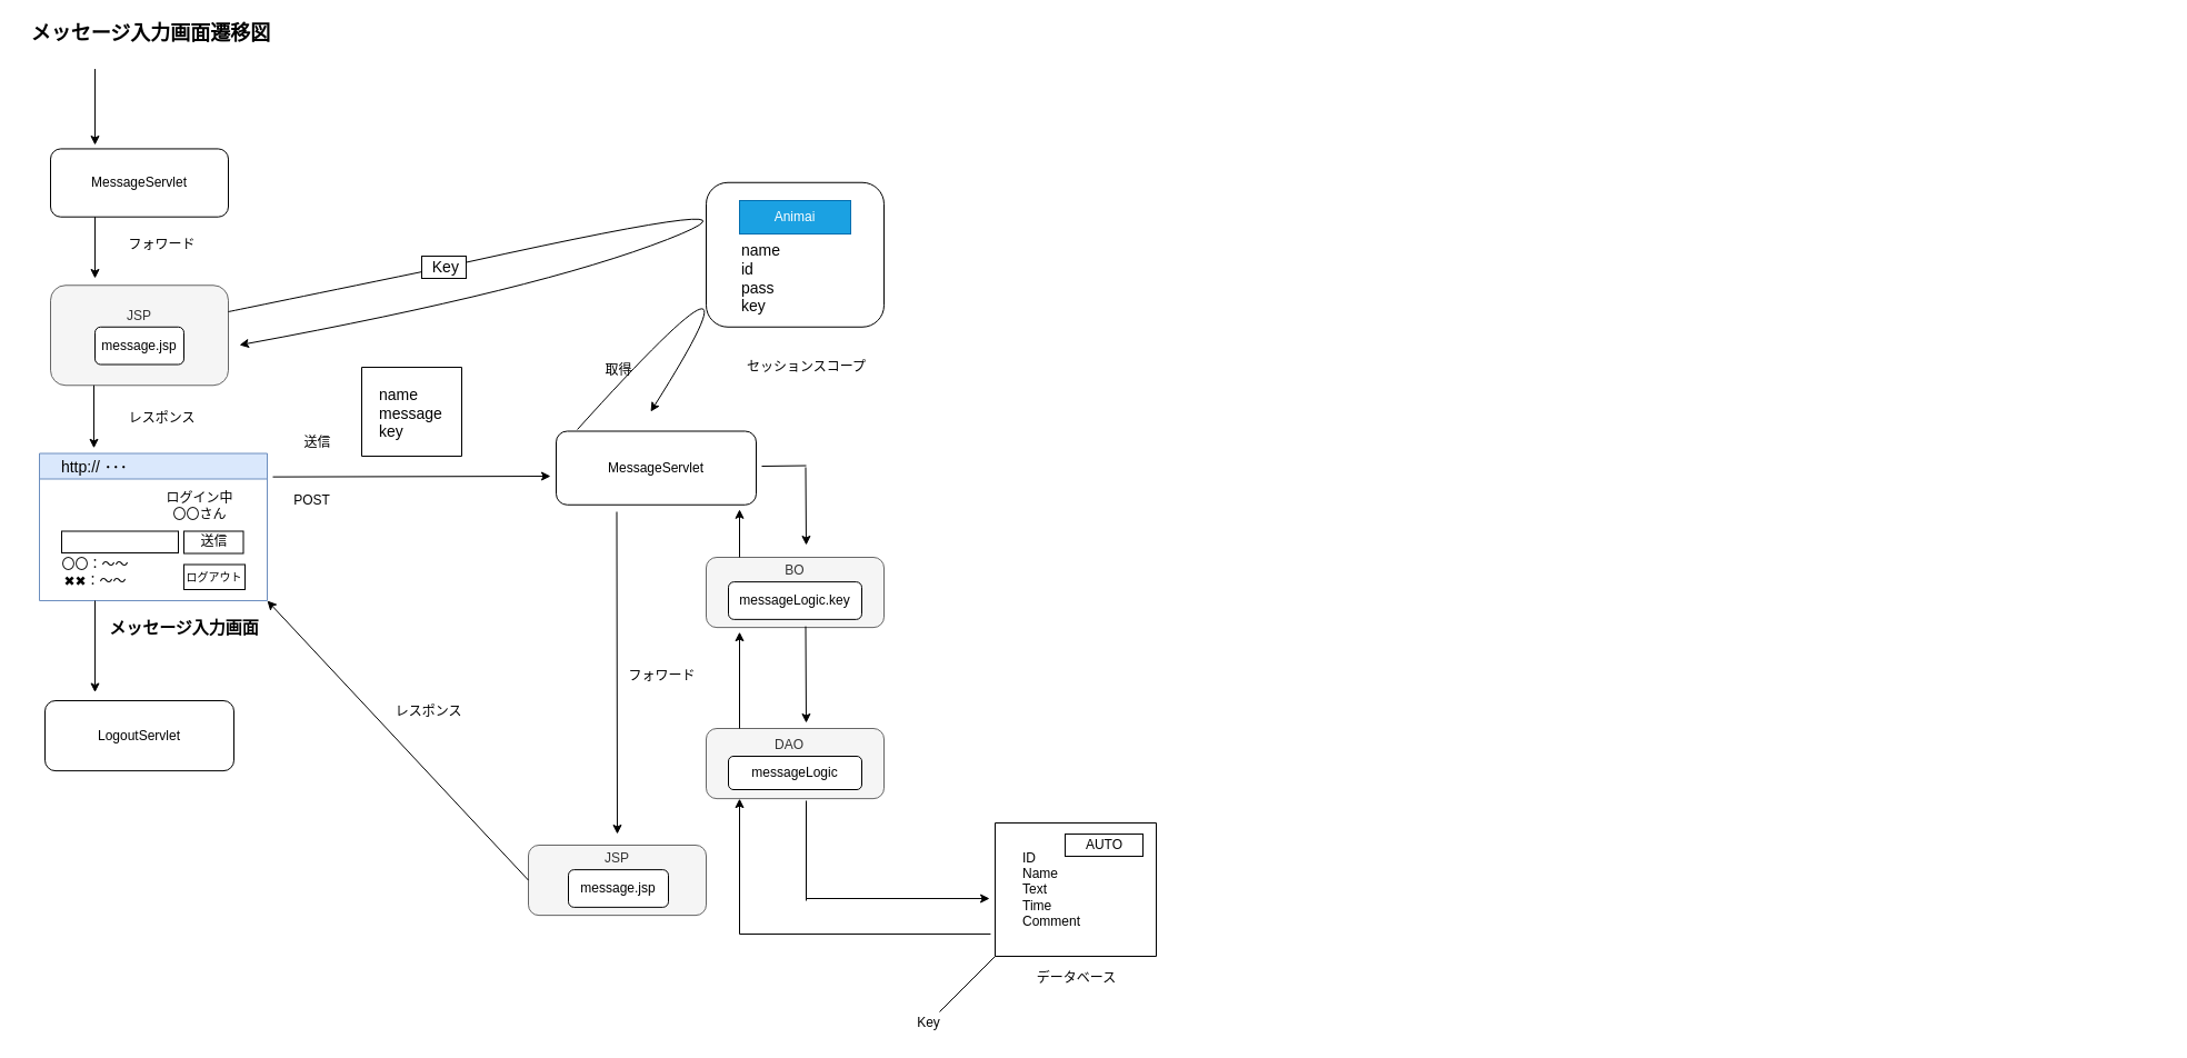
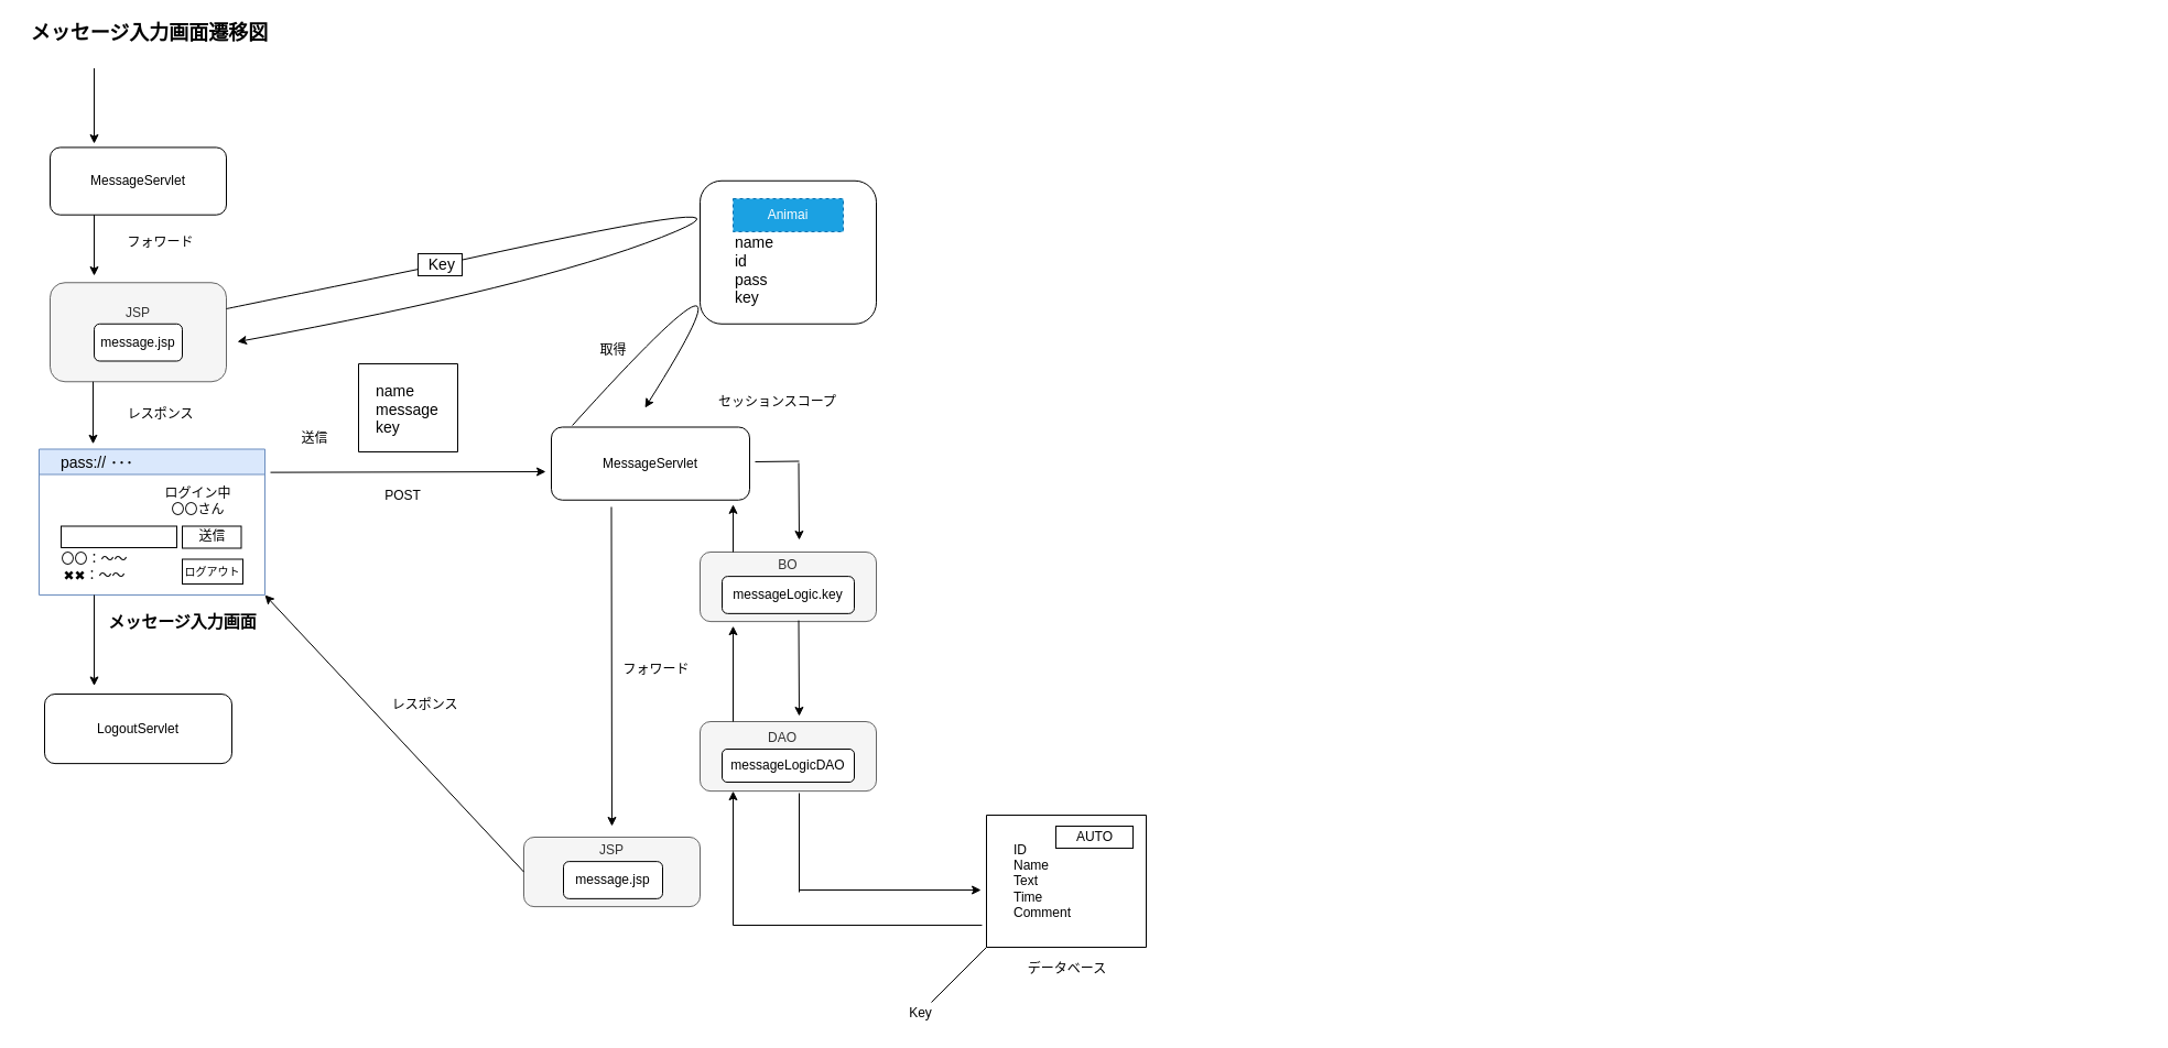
  <mxCell id="0" />
  <mxCell id="1" parent="0" />
- <mxCell id="2" value="取得" style="text;html=1;align=center;verticalAlign=middle;resizable=0;points=[];autosize=1;strokeColor=none;fillColor=none;" parent="1" vertex="1"><mxGeometry x="536" y="322.5" width="40" height="20" as="geometry" /></mxCell>
+ <mxCell id="2" value="取得" style="text;html=1;align=center;verticalAlign=middle;resizable=0;points=[];autosize=1;strokeColor=none;fillColor=none;" parent="1" vertex="1"><mxGeometry x="536" y="307.5" width="40" height="20" as="geometry" /></mxCell>
  <mxCell id="3" style="edgeStyle=orthogonalEdgeStyle;rounded=0;orthogonalLoop=1;jettySize=auto;html=1;exitX=0.5;exitY=1;exitDx=0;exitDy=0;" parent="1" edge="1"><mxGeometry relative="1" as="geometry"><mxPoint x="1946" y="348.75" as="sourcePoint" /><mxPoint x="1946" y="348.75" as="targetPoint" /></mxGeometry></mxCell>
  <mxCell id="4" value="&lt;font style=&quot;font-size: 18px&quot;&gt;&lt;b&gt;メッセージ入力画面遷移図&lt;/b&gt;&lt;/font&gt;" style="text;html=1;align=center;verticalAlign=middle;resizable=0;points=[];autosize=1;strokeColor=none;fillColor=none;" parent="1" vertex="1"><mxGeometry x="20" y="20" width="230" height="20" as="geometry" /></mxCell>
  <mxCell id="5" value="" style="endArrow=classic;html=1;rounded=0;" parent="1" edge="1"><mxGeometry width="50" height="50" relative="1" as="geometry"><mxPoint x="85" y="61.56" as="sourcePoint" /><mxPoint x="85" y="130" as="targetPoint" /></mxGeometry></mxCell>
  <mxCell id="6" value="MessageServlet" style="shape=ext;rounded=1;html=1;whiteSpace=wrap;" parent="1" vertex="1"><mxGeometry x="45" y="133.44" width="160" height="61.25" as="geometry" /></mxCell>
  <mxCell id="7" value="" style="rounded=1;whiteSpace=wrap;html=1;fillColor=#f5f5f5;fontColor=#333333;strokeColor=#666666;" parent="1" vertex="1"><mxGeometry x="45" y="256.25" width="160" height="90" as="geometry" /></mxCell>
  <mxCell id="8" value="message.jsp" style="shape=ext;rounded=1;html=1;whiteSpace=wrap;" parent="1" vertex="1"><mxGeometry x="85" y="293.75" width="80" height="33.75" as="geometry" /></mxCell>
  <mxCell id="9" value="JSP" style="rounded=1;whiteSpace=wrap;html=1;align=center;fillColor=none;fontColor=#333333;strokeColor=none;" parent="1" vertex="1"><mxGeometry x="90" y="273.75" width="70" height="20" as="geometry" /></mxCell>
  <mxCell id="10" value="" style="endArrow=classic;html=1;rounded=0;" parent="1" edge="1"><mxGeometry width="50" height="50" relative="1" as="geometry"><mxPoint x="85" y="194.69" as="sourcePoint" /><mxPoint x="85" y="250" as="targetPoint" /></mxGeometry></mxCell>
  <mxCell id="11" value="&lt;span&gt;フォワード&lt;/span&gt;" style="text;html=1;align=center;verticalAlign=middle;resizable=0;points=[];autosize=1;strokeColor=none;fillColor=none;" parent="1" vertex="1"><mxGeometry x="105" y="210" width="80" height="20" as="geometry" /></mxCell>
  <mxCell id="12" value="" style="endArrow=classic;html=1;rounded=0;" parent="1" edge="1"><mxGeometry width="50" height="50" relative="1" as="geometry"><mxPoint x="84" y="346.25" as="sourcePoint" /><mxPoint x="84" y="402.82" as="targetPoint" /></mxGeometry></mxCell>
- <mxCell id="13" value=" 　http:// ･･･" style="swimlane;labelBackgroundColor=none;fillColor=#dae8fc;startSize=23;strokeColor=#6c8ebf;fontSize=14;align=left;fontStyle=0" parent="1" vertex="1"><mxGeometry x="35" y="407.5" width="205" height="132.5" as="geometry" /></mxCell>
+ <mxCell id="13" value=" 　pass:// ･･･" style="swimlane;labelBackgroundColor=none;fillColor=#dae8fc;startSize=23;strokeColor=#6c8ebf;fontSize=14;align=left;fontStyle=0" parent="1" vertex="1"><mxGeometry x="35" y="407.5" width="205" height="132.5" as="geometry" /></mxCell>
  <mxCell id="14" value="" style="whiteSpace=wrap;html=1;" parent="13" vertex="1"><mxGeometry x="130" y="70" width="53.5" height="20" as="geometry" /></mxCell>
  <mxCell id="15" value="〇〇：～～&lt;br&gt;✖✖：～～" style="text;html=1;align=center;verticalAlign=middle;resizable=0;points=[];autosize=1;strokeColor=none;fillColor=none;" parent="13" vertex="1"><mxGeometry x="10" y="92.5" width="80" height="30" as="geometry" /></mxCell>
  <mxCell id="16" value="" style="whiteSpace=wrap;html=1;" parent="13" vertex="1"><mxGeometry x="20" y="70" width="105" height="19.5" as="geometry" /></mxCell>
  <mxCell id="17" value="送信" style="text;html=1;align=center;verticalAlign=middle;resizable=0;points=[];autosize=1;strokeColor=none;fillColor=none;" parent="13" vertex="1"><mxGeometry x="136.75" y="69.5" width="40" height="20" as="geometry" /></mxCell>
  <mxCell id="18" value="ログイン中&lt;br&gt;〇〇さん" style="text;html=1;align=center;verticalAlign=middle;resizable=0;points=[];autosize=1;strokeColor=none;fillColor=none;" parent="13" vertex="1"><mxGeometry x="103.5" y="32.5" width="80" height="30" as="geometry" /></mxCell>
  <mxCell id="19" value="" style="whiteSpace=wrap;html=1;" parent="13" vertex="1"><mxGeometry x="130" y="100" width="55" height="22.5" as="geometry" /></mxCell>
  <mxCell id="20" value="ログアウト" style="text;html=1;align=center;verticalAlign=middle;resizable=0;points=[];autosize=1;strokeColor=none;fillColor=none;fontSize=10;" parent="13" vertex="1"><mxGeometry x="121.75" y="101.25" width="70" height="20" as="geometry" /></mxCell>
  <mxCell id="21" value="&lt;span&gt;レスポンス&lt;/span&gt;" style="text;html=1;align=center;verticalAlign=middle;resizable=0;points=[];autosize=1;strokeColor=none;fillColor=none;" parent="1" vertex="1"><mxGeometry x="105" y="366.25" width="80" height="20" as="geometry" /></mxCell>
  <mxCell id="22" value="MessageServlet" style="shape=ext;rounded=1;html=1;whiteSpace=wrap;" parent="1" vertex="1"><mxGeometry x="500" y="387.5" width="180" height="66.25" as="geometry" /></mxCell>
  <mxCell id="23" value="" style="endArrow=classic;html=1;rounded=0;" parent="1" edge="1"><mxGeometry width="50" height="50" relative="1" as="geometry"><mxPoint x="245" y="428.63" as="sourcePoint" /><mxPoint x="495" y="428" as="targetPoint" /></mxGeometry></mxCell>
  <mxCell id="24" value="" style="swimlane;startSize=0;" parent="1" vertex="1"><mxGeometry x="325" y="330" width="90" height="80" as="geometry" /></mxCell>
  <mxCell id="25" value="&lt;font style=&quot;font-size: 14px&quot;&gt;&lt;br&gt;　name&lt;br&gt;　message&lt;br&gt;　key&lt;/font&gt;" style="text;html=1;align=left;verticalAlign=middle;resizable=0;points=[];autosize=1;strokeColor=none;fillColor=none;" parent="24" vertex="1"><mxGeometry y="-2.5" width="90" height="70" as="geometry" /></mxCell>
- <mxCell id="26" value="&lt;span&gt;POST&lt;/span&gt;" style="text;html=1;align=center;verticalAlign=middle;resizable=0;points=[];autosize=1;strokeColor=none;fillColor=none;" parent="1" vertex="1"><mxGeometry x="255" y="440" width="50" height="20" as="geometry" /></mxCell>
+ <mxCell id="26" value="&lt;span&gt;POST&lt;/span&gt;" style="text;html=1;align=center;verticalAlign=middle;resizable=0;points=[];autosize=1;strokeColor=none;fillColor=none;" parent="1" vertex="1"><mxGeometry x="340" y="440" width="50" height="20" as="geometry" /></mxCell>
  <mxCell id="27" value="送信&lt;br&gt;" style="text;html=1;align=center;verticalAlign=middle;resizable=0;points=[];autosize=1;strokeColor=none;fillColor=none;" parent="1" vertex="1"><mxGeometry x="265" y="387.5" width="40" height="20" as="geometry" /></mxCell>
- <mxCell id="28" value="&lt;span&gt;セッションスコープ&lt;/span&gt;" style="text;html=1;align=center;verticalAlign=middle;resizable=0;points=[];autosize=1;strokeColor=none;fillColor=none;" parent="1" vertex="1"><mxGeometry x="665" y="320" width="120" height="20" as="geometry" /></mxCell>
+ <mxCell id="28" value="&lt;span&gt;セッションスコープ&lt;/span&gt;" style="text;html=1;align=center;verticalAlign=middle;resizable=0;points=[];autosize=1;strokeColor=none;fillColor=none;" parent="1" vertex="1"><mxGeometry x="645" y="355" width="120" height="20" as="geometry" /></mxCell>
  <mxCell id="29" value="LogoutServlet" style="shape=ext;rounded=1;html=1;whiteSpace=wrap;" parent="1" vertex="1"><mxGeometry x="40" y="630" width="170" height="63.12" as="geometry" /></mxCell>
  <mxCell id="30" value="&lt;span style=&quot;font-size: 15px;&quot;&gt;&lt;br style=&quot;font-size: 15px;&quot;&gt;メッセージ入力画面&lt;/span&gt;" style="text;html=1;align=center;verticalAlign=middle;resizable=0;points=[];autosize=1;strokeColor=none;fillColor=none;fontStyle=1;fontSize=15;" parent="1" vertex="1"><mxGeometry x="90" y="535" width="150" height="40" as="geometry" /></mxCell>
  <mxCell id="31" value="" style="endArrow=classic;html=1;rounded=0;" parent="1" edge="1"><mxGeometry width="50" height="50" relative="1" as="geometry"><mxPoint x="85" y="540" as="sourcePoint" /><mxPoint x="85" y="622.5" as="targetPoint" /></mxGeometry></mxCell>
  <mxCell id="32" value="" style="endArrow=classic;html=1;rounded=0;" parent="1" edge="1"><mxGeometry width="50" height="50" relative="1" as="geometry"><mxPoint x="554.5" y="460" as="sourcePoint" /><mxPoint x="555" y="750" as="targetPoint" /></mxGeometry></mxCell>
  <mxCell id="33" value="" style="rounded=1;whiteSpace=wrap;html=1;fillColor=#f5f5f5;fontColor=#333333;strokeColor=#666666;" parent="1" vertex="1"><mxGeometry x="475" y="760" width="160" height="63.12" as="geometry" /></mxCell>
  <mxCell id="34" value="message.jsp" style="shape=ext;rounded=1;html=1;whiteSpace=wrap;" parent="1" vertex="1"><mxGeometry x="511" y="782.12" width="90" height="33.75" as="geometry" /></mxCell>
  <mxCell id="35" value="JSP" style="rounded=1;whiteSpace=wrap;html=1;align=center;fillColor=none;fontColor=#333333;strokeColor=none;" parent="1" vertex="1"><mxGeometry x="520" y="762.12" width="70" height="20" as="geometry" /></mxCell>
  <mxCell id="36" value="&lt;span&gt;フォワード&lt;/span&gt;" style="text;html=1;align=center;verticalAlign=middle;resizable=0;points=[];autosize=1;strokeColor=none;fillColor=none;" parent="1" vertex="1"><mxGeometry x="555" y="598.13" width="80" height="20" as="geometry" /></mxCell>
  <mxCell id="37" value="" style="endArrow=classic;html=1;rounded=0;entryX=1;entryY=1;entryDx=0;entryDy=0;exitX=0;exitY=0.5;exitDx=0;exitDy=0;" parent="1" source="33" target="13" edge="1"><mxGeometry width="50" height="50" relative="1" as="geometry"><mxPoint x="465" y="780" as="sourcePoint" /><mxPoint x="495" y="620" as="targetPoint" /></mxGeometry></mxCell>
  <mxCell id="38" value="&lt;span&gt;レスポンス&lt;/span&gt;" style="text;html=1;align=center;verticalAlign=middle;resizable=0;points=[];autosize=1;strokeColor=none;fillColor=none;" parent="1" vertex="1"><mxGeometry x="345" y="630" width="80" height="20" as="geometry" /></mxCell>
  <mxCell id="39" value="" style="endArrow=none;html=1;rounded=0;" parent="1" edge="1"><mxGeometry width="50" height="50" relative="1" as="geometry"><mxPoint x="685" y="419" as="sourcePoint" /><mxPoint x="725" y="418.5" as="targetPoint" /></mxGeometry></mxCell>
  <mxCell id="40" value="" style="endArrow=classic;html=1;rounded=0;" parent="1" edge="1"><mxGeometry width="50" height="50" relative="1" as="geometry"><mxPoint x="724.5" y="420" as="sourcePoint" /><mxPoint x="725" y="490" as="targetPoint" /></mxGeometry></mxCell>
  <mxCell id="41" value="" style="rounded=1;whiteSpace=wrap;html=1;fillColor=#f5f5f5;fontColor=#333333;strokeColor=#666666;" parent="1" vertex="1"><mxGeometry x="635" y="501" width="160" height="63.12" as="geometry" /></mxCell>
  <mxCell id="42" value="messageLogic.key" style="shape=ext;rounded=1;html=1;whiteSpace=wrap;" parent="1" vertex="1"><mxGeometry x="655" y="523.12" width="120" height="33.75" as="geometry" /></mxCell>
  <mxCell id="43" value="BO" style="rounded=1;whiteSpace=wrap;html=1;align=center;fillColor=none;fontColor=#333333;strokeColor=none;" parent="1" vertex="1"><mxGeometry x="680" y="503.12" width="70" height="20" as="geometry" /></mxCell>
  <mxCell id="44" value="" style="rounded=1;whiteSpace=wrap;html=1;fillColor=#f5f5f5;fontColor=#333333;strokeColor=#666666;" parent="1" vertex="1"><mxGeometry x="635" y="655.01" width="160" height="63.12" as="geometry" /></mxCell>
- <mxCell id="45" value="messageLogic" style="shape=ext;rounded=1;html=1;whiteSpace=wrap;" parent="1" vertex="1"><mxGeometry x="655" y="680" width="120" height="30" as="geometry" /></mxCell>
+ <mxCell id="45" value="messageLogicDAO" style="shape=ext;rounded=1;html=1;whiteSpace=wrap;" parent="1" vertex="1"><mxGeometry x="655" y="680" width="120" height="30" as="geometry" /></mxCell>
  <mxCell id="46" value="DAO" style="rounded=1;whiteSpace=wrap;html=1;align=center;fillColor=none;fontColor=#333333;strokeColor=none;" parent="1" vertex="1"><mxGeometry x="675" y="660" width="70" height="20" as="geometry" /></mxCell>
  <mxCell id="47" value="" style="endArrow=classic;html=1;rounded=0;" parent="1" edge="1"><mxGeometry width="50" height="50" relative="1" as="geometry"><mxPoint x="665" y="501" as="sourcePoint" /><mxPoint x="665" y="457.82" as="targetPoint" /></mxGeometry></mxCell>
  <mxCell id="48" value="" style="endArrow=classic;html=1;rounded=0;" parent="1" edge="1"><mxGeometry width="50" height="50" relative="1" as="geometry"><mxPoint x="665" y="655.01" as="sourcePoint" /><mxPoint x="665" y="568.14" as="targetPoint" /></mxGeometry></mxCell>
  <mxCell id="49" value="" style="endArrow=classic;html=1;rounded=0;" parent="1" edge="1"><mxGeometry width="50" height="50" relative="1" as="geometry"><mxPoint x="724.5" y="563.13" as="sourcePoint" /><mxPoint x="725" y="650" as="targetPoint" /></mxGeometry></mxCell>
  <mxCell id="50" value="" style="swimlane;startSize=0;align=left;" parent="1" vertex="1"><mxGeometry x="895" y="740" width="145" height="120" as="geometry" /></mxCell>
  <mxCell id="51" value="" style="rounded=0;whiteSpace=wrap;html=1;fontSize=14;align=left;" parent="50" vertex="1"><mxGeometry x="63" y="10" width="70" height="20" as="geometry" /></mxCell>
  <mxCell id="52" value="&lt;span&gt;ID&lt;br&gt;Name&lt;br&gt;Text&lt;br&gt;Time&lt;br&gt;Comment&lt;br&gt;&lt;/span&gt;" style="text;html=1;align=left;verticalAlign=middle;resizable=0;points=[];autosize=1;strokeColor=none;fillColor=none;" parent="50" vertex="1"><mxGeometry x="23" y="20" width="70" height="80" as="geometry" /></mxCell>
  <mxCell id="53" value="&lt;span&gt;AUTO&lt;/span&gt;" style="text;html=1;align=center;verticalAlign=middle;resizable=0;points=[];autosize=1;strokeColor=none;fillColor=none;" parent="50" vertex="1"><mxGeometry x="73" y="10" width="50" height="20" as="geometry" /></mxCell>
  <mxCell id="54" value="" style="endArrow=classic;html=1;rounded=0;" parent="1" edge="1"><mxGeometry width="50" height="50" relative="1" as="geometry"><mxPoint x="665" y="840" as="sourcePoint" /><mxPoint x="665" y="718.13" as="targetPoint" /></mxGeometry></mxCell>
  <mxCell id="55" value="" style="endArrow=none;html=1;rounded=0;entryX=-0.028;entryY=0.833;entryDx=0;entryDy=0;entryPerimeter=0;" parent="1" target="50" edge="1"><mxGeometry width="50" height="50" relative="1" as="geometry"><mxPoint x="665" y="840" as="sourcePoint" /><mxPoint x="875" y="840" as="targetPoint" /></mxGeometry></mxCell>
  <mxCell id="56" value="" style="endArrow=none;html=1;rounded=0;" parent="1" edge="1"><mxGeometry width="50" height="50" relative="1" as="geometry"><mxPoint x="725" y="720" as="sourcePoint" /><mxPoint x="725" y="810" as="targetPoint" /></mxGeometry></mxCell>
  <mxCell id="57" value="" style="endArrow=classic;html=1;rounded=0;entryX=-0.034;entryY=0.567;entryDx=0;entryDy=0;entryPerimeter=0;" parent="1" target="50" edge="1"><mxGeometry width="50" height="50" relative="1" as="geometry"><mxPoint x="725" y="808" as="sourcePoint" /><mxPoint x="775" y="732.12" as="targetPoint" /></mxGeometry></mxCell>
  <mxCell id="58" style="edgeStyle=orthogonalEdgeStyle;rounded=0;orthogonalLoop=1;jettySize=auto;html=1;exitX=0.5;exitY=1;exitDx=0;exitDy=0;fontSize=14;" parent="1" source="50" target="50" edge="1"><mxGeometry relative="1" as="geometry" /></mxCell>
  <mxCell id="59" value="&lt;span&gt;データベース&lt;/span&gt;" style="text;html=1;align=center;verticalAlign=middle;resizable=0;points=[];autosize=1;strokeColor=none;fillColor=none;" parent="1" vertex="1"><mxGeometry x="922.5" y="870" width="90" height="20" as="geometry" /></mxCell>
  <mxCell id="60" value="" style="endArrow=none;html=1;rounded=0;fontSize=14;" parent="1" edge="1"><mxGeometry width="50" height="50" relative="1" as="geometry"><mxPoint x="845" y="910" as="sourcePoint" /><mxPoint x="895" y="860" as="targetPoint" /></mxGeometry></mxCell>
  <mxCell id="61" value="&lt;span&gt;Key&lt;/span&gt;" style="text;html=1;align=center;verticalAlign=middle;resizable=0;points=[];autosize=1;strokeColor=none;fillColor=none;" parent="1" vertex="1"><mxGeometry x="815" y="910" width="40" height="20" as="geometry" /></mxCell>
  <mxCell id="62" value="" style="rounded=1;whiteSpace=wrap;html=1;fontSize=14;align=left;" parent="1" vertex="1"><mxGeometry x="635" y="163.75" width="160" height="130" as="geometry" /></mxCell>
- <mxCell id="63" value="Animai" style="rounded=0;whiteSpace=wrap;html=1;fillColor=#1ba1e2;fontColor=#ffffff;strokeColor=#006EAF;" parent="1" vertex="1"><mxGeometry x="665" y="180" width="100" height="30" as="geometry" /></mxCell>
- <mxCell id="64" value="name&lt;br&gt;id&lt;br&gt;pass&lt;br&gt;key" style="rounded=0;whiteSpace=wrap;html=1;fontSize=14;align=left;strokeColor=#FFFFFF;" parent="1" vertex="1"><mxGeometry x="665" y="220" width="120" height="60" as="geometry" /></mxCell>
+ <mxCell id="63" value="Animai" style="rounded=0;whiteSpace=wrap;html=1;fillColor=#1ba1e2;fontColor=#ffffff;strokeColor=#006EAF;dashed=1;" parent="1" vertex="1"><mxGeometry x="665" y="180" width="100" height="30" as="geometry" /></mxCell>
+ <mxCell id="64" value="name&lt;br&gt;id&lt;br&gt;pass&lt;br&gt;key" style="rounded=0;whiteSpace=wrap;html=1;fontSize=14;align=left;strokeColor=#FFFFFF;" parent="1" vertex="1"><mxGeometry x="665" y="220" width="120" height="50" as="geometry" /></mxCell>
  <mxCell id="65" value="" style="curved=1;endArrow=classic;html=1;rounded=0;fontSize=14;fontColor=#000000;startArrow=none;" parent="1" source="66" edge="1"><mxGeometry width="50" height="50" relative="1" as="geometry"><mxPoint x="205" y="280" as="sourcePoint" /><mxPoint x="215" y="310" as="targetPoint" /><Array as="points"><mxPoint x="715" y="170" /><mxPoint x="485" y="260" /></Array></mxGeometry></mxCell>
  <mxCell id="66" value="&amp;nbsp; Key" style="rounded=0;whiteSpace=wrap;html=1;fontSize=14;fontColor=#000000;strokeColor=#000000;align=left;" parent="1" vertex="1"><mxGeometry x="379" y="230" width="40" height="20" as="geometry" /></mxCell>
  <mxCell id="67" value="" style="curved=1;endArrow=none;html=1;rounded=0;fontSize=14;fontColor=#000000;" parent="1" target="66" edge="1"><mxGeometry width="50" height="50" relative="1" as="geometry"><mxPoint x="205" y="280" as="sourcePoint" /><mxPoint x="215" y="310" as="targetPoint" /><Array as="points" /></mxGeometry></mxCell>
  <mxCell id="68" value="" style="curved=1;endArrow=classic;html=1;rounded=0;fontSize=14;fontColor=#000000;exitX=0.106;exitY=-0.023;exitDx=0;exitDy=0;exitPerimeter=0;" parent="1" source="22" edge="1"><mxGeometry width="50" height="50" relative="1" as="geometry"><mxPoint x="525" y="380" as="sourcePoint" /><mxPoint x="585" y="370" as="targetPoint" /><Array as="points"><mxPoint x="705" y="180" /></Array></mxGeometry></mxCell>
